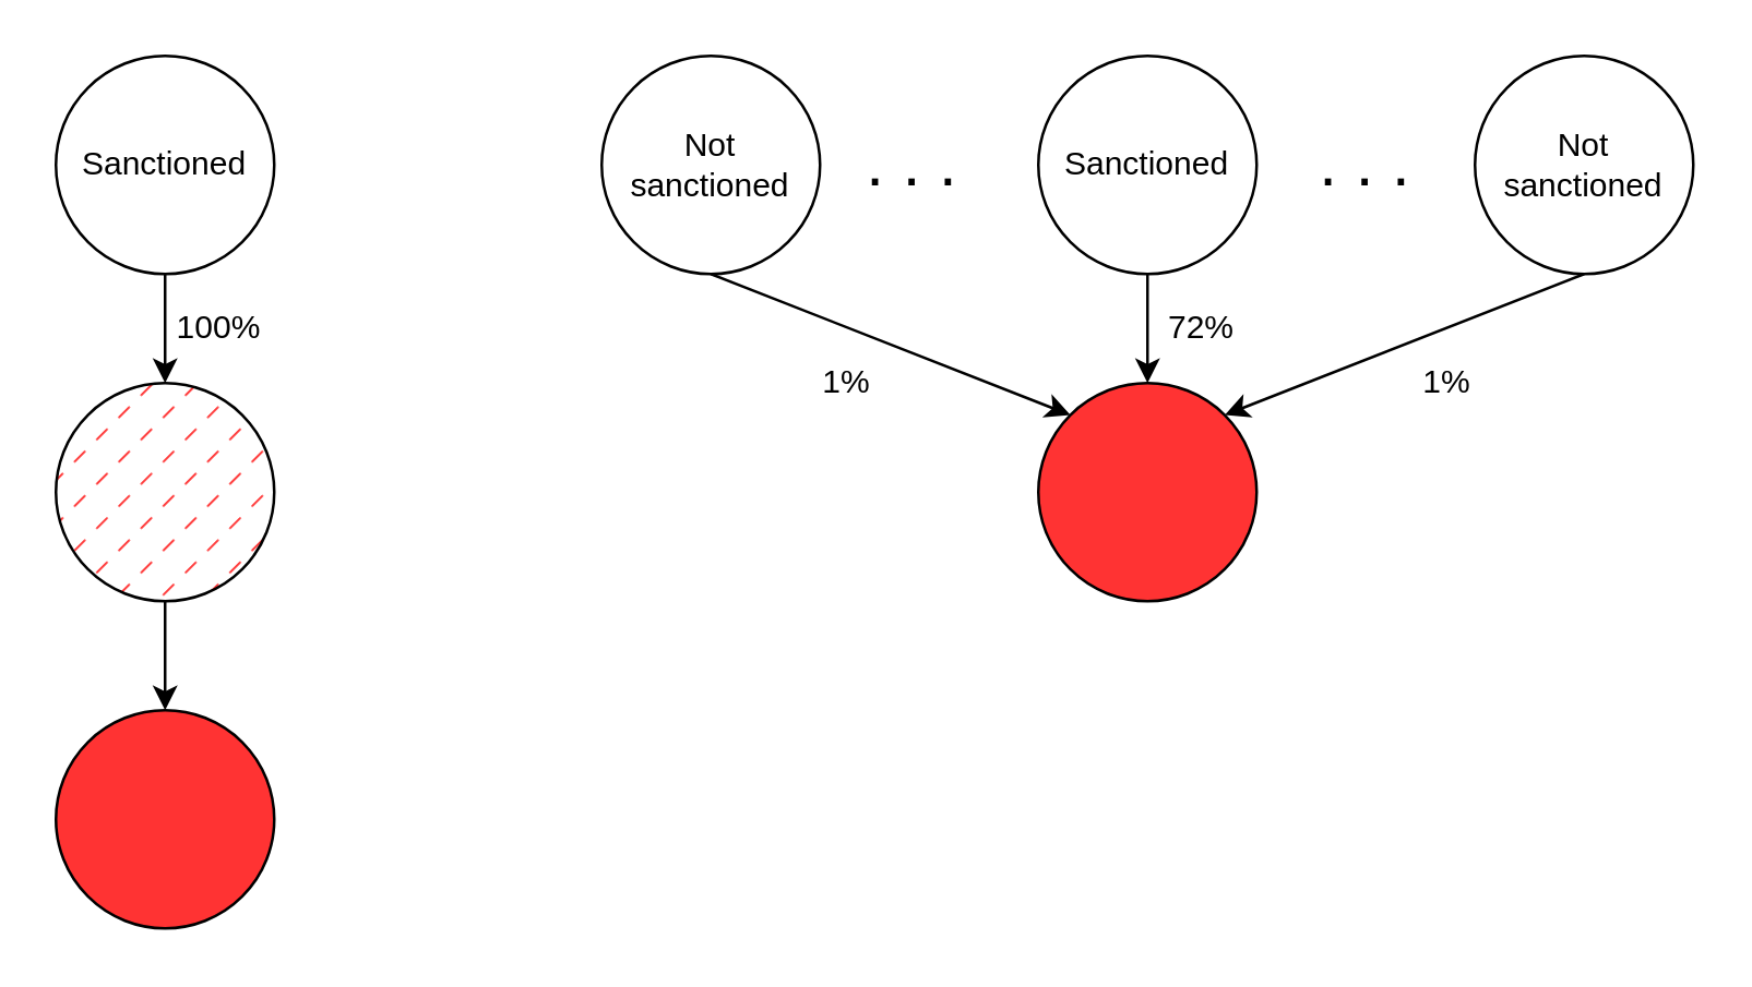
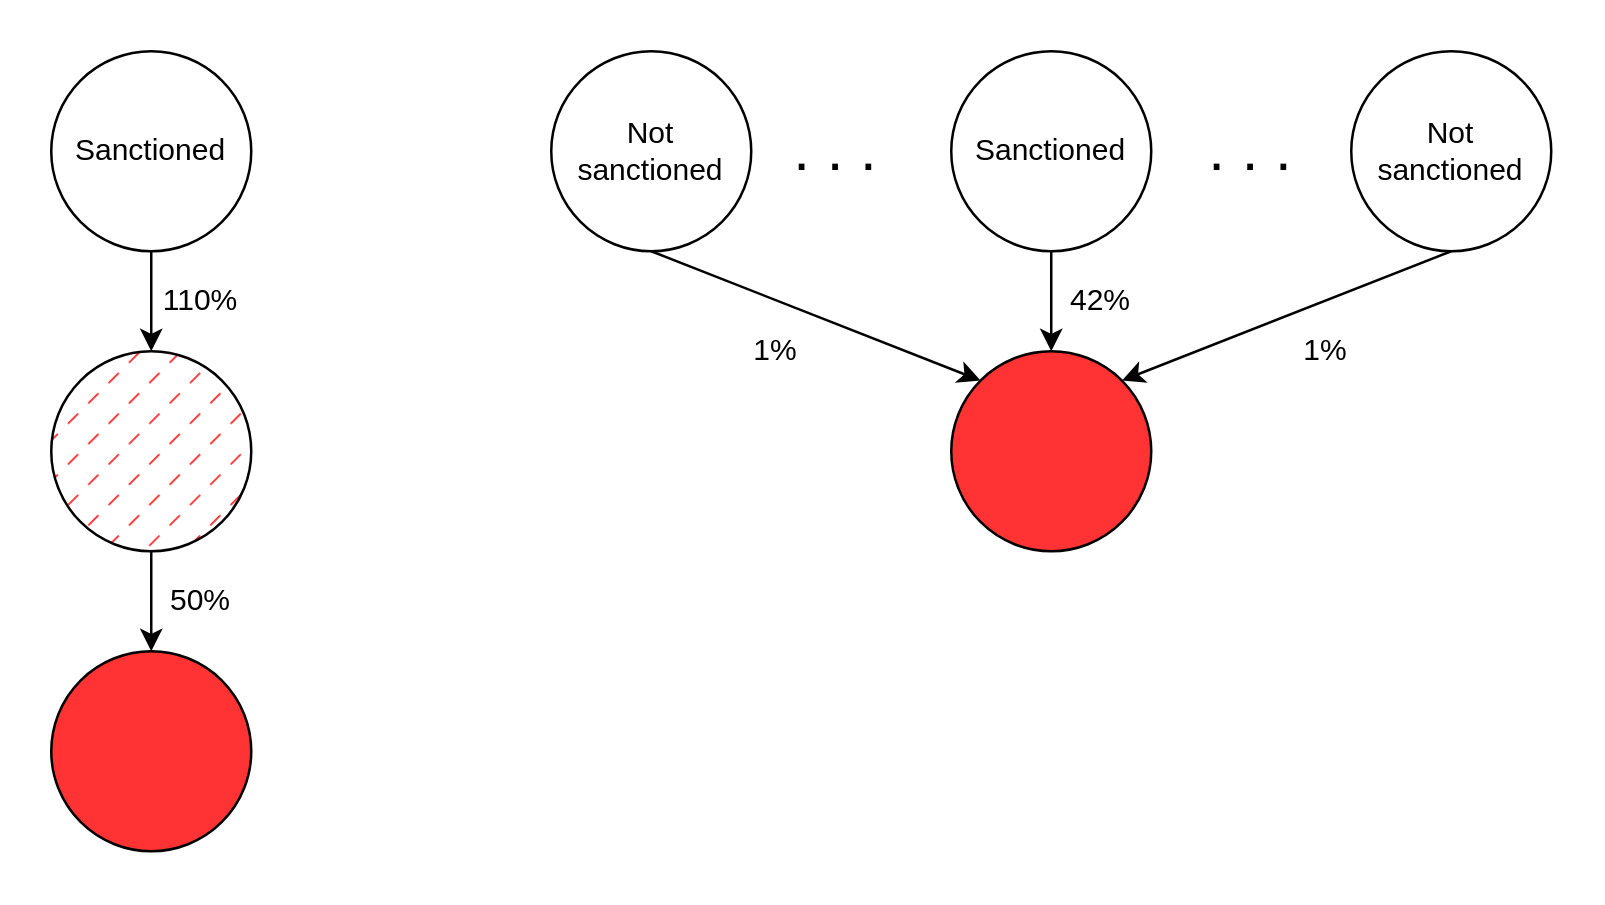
  <mxCell id="0" />
  <mxCell id="1" parent="0" />
  <mxCell id="2" value="" style="ellipse;whiteSpace=wrap;html=1;shadow=0;" parent="1" vertex="1"><mxGeometry x="20" y="20" width="80" height="80" as="geometry" /></mxCell>
  <mxCell id="3" value="Sanctioned" style="text;html=1;strokeColor=none;fillColor=none;align=center;verticalAlign=middle;whiteSpace=wrap;rounded=0;" parent="1" vertex="1"><mxGeometry x="40" y="50" width="40" height="20" as="geometry" /></mxCell>
  <mxCell id="4" value="" style="ellipse;whiteSpace=wrap;html=1;shadow=0;sketch=0;fillStyle=dashed;fillColor=#FF3333;" vertex="1" parent="1"><mxGeometry x="20" y="140" width="80" height="80" as="geometry" /></mxCell>
  <mxCell id="5" value="" style="ellipse;whiteSpace=wrap;html=1;shadow=0;fillColor=#FF3333;" vertex="1" parent="1"><mxGeometry x="20" y="260" width="80" height="80" as="geometry" /></mxCell>
  <mxCell id="6" value="" style="endArrow=classic;html=1;exitX=0.5;exitY=1;exitDx=0;exitDy=0;entryX=0.5;entryY=0;entryDx=0;entryDy=0;" edge="1" parent="1" source="4" target="5"><mxGeometry width="50" height="50" relative="1" as="geometry"><mxPoint x="370" y="400" as="sourcePoint" /><mxPoint x="420" y="350" as="targetPoint" /></mxGeometry></mxCell>
  <mxCell id="7" value="" style="endArrow=classic;html=1;exitX=0.5;exitY=1;exitDx=0;exitDy=0;entryX=0.5;entryY=0;entryDx=0;entryDy=0;" edge="1" parent="1" source="2" target="4"><mxGeometry width="50" height="50" relative="1" as="geometry"><mxPoint x="370" y="400" as="sourcePoint" /><mxPoint x="420" y="350" as="targetPoint" /></mxGeometry></mxCell>
- <mxCell id="8" value="100%" style="text;html=1;strokeColor=none;fillColor=none;align=center;verticalAlign=middle;whiteSpace=wrap;rounded=0;" vertex="1" parent="1"><mxGeometry x="60" y="110" width="40" height="20" as="geometry" /></mxCell>
+ <mxCell id="8" value="110%" style="text;html=1;strokeColor=none;fillColor=none;align=center;verticalAlign=middle;whiteSpace=wrap;rounded=0;" vertex="1" parent="1"><mxGeometry x="60" y="110" width="40" height="20" as="geometry" /></mxCell>
+ <mxCell id="9" value="50%" style="text;html=1;strokeColor=none;fillColor=none;align=center;verticalAlign=middle;whiteSpace=wrap;rounded=0;" vertex="1" parent="1"><mxGeometry x="60" y="230" width="40" height="20" as="geometry" /></mxCell>
  <mxCell id="10" value="" style="ellipse;whiteSpace=wrap;html=1;shadow=0;" vertex="1" parent="1"><mxGeometry x="380" y="20" width="80" height="80" as="geometry" /></mxCell>
  <mxCell id="11" value="Sanctioned" style="text;html=1;strokeColor=none;fillColor=none;align=center;verticalAlign=middle;whiteSpace=wrap;rounded=0;" vertex="1" parent="1"><mxGeometry x="400" y="50" width="40" height="20" as="geometry" /></mxCell>
  <mxCell id="12" value="" style="ellipse;whiteSpace=wrap;html=1;shadow=0;fillColor=#FF3333;" vertex="1" parent="1"><mxGeometry x="380" y="140" width="80" height="80" as="geometry" /></mxCell>
  <mxCell id="13" value="" style="endArrow=classic;html=1;exitX=0.5;exitY=1;exitDx=0;exitDy=0;entryX=0.5;entryY=0;entryDx=0;entryDy=0;" edge="1" parent="1" target="12"><mxGeometry width="50" height="50" relative="1" as="geometry"><mxPoint x="420" y="100" as="sourcePoint" /><mxPoint x="780" y="230" as="targetPoint" /></mxGeometry></mxCell>
- <mxCell id="14" value="72%" style="text;html=1;strokeColor=none;fillColor=none;align=center;verticalAlign=middle;whiteSpace=wrap;rounded=0;" vertex="1" parent="1"><mxGeometry x="420" y="110" width="40" height="20" as="geometry" /></mxCell>
+ <mxCell id="14" value="42%" style="text;html=1;strokeColor=none;fillColor=none;align=center;verticalAlign=middle;whiteSpace=wrap;rounded=0;" vertex="1" parent="1"><mxGeometry x="420" y="110" width="40" height="20" as="geometry" /></mxCell>
  <mxCell id="15" value="Not sanctioned" style="ellipse;whiteSpace=wrap;html=1;aspect=fixed;shadow=0;sketch=0;strokeColor=#000000;fillColor=none;" vertex="1" parent="1"><mxGeometry x="220" y="20" width="80" height="80" as="geometry" /></mxCell>
  <mxCell id="16" value="Not sanctioned" style="ellipse;whiteSpace=wrap;html=1;aspect=fixed;shadow=0;sketch=0;strokeColor=#000000;fillColor=none;" vertex="1" parent="1"><mxGeometry x="540" y="20" width="80" height="80" as="geometry" /></mxCell>
  <mxCell id="17" value="" style="endArrow=classic;html=1;exitX=0.5;exitY=1;exitDx=0;exitDy=0;entryX=0;entryY=0;entryDx=0;entryDy=0;" edge="1" parent="1" source="15" target="12"><mxGeometry width="50" height="50" relative="1" as="geometry"><mxPoint x="290" y="330" as="sourcePoint" /><mxPoint x="340" y="280" as="targetPoint" /></mxGeometry></mxCell>
  <mxCell id="18" value="" style="endArrow=classic;html=1;exitX=0.5;exitY=1;exitDx=0;exitDy=0;entryX=1;entryY=0;entryDx=0;entryDy=0;" edge="1" parent="1" source="16" target="12"><mxGeometry width="50" height="50" relative="1" as="geometry"><mxPoint x="290" y="330" as="sourcePoint" /><mxPoint x="340" y="280" as="targetPoint" /></mxGeometry></mxCell>
  <mxCell id="19" value="&lt;font style=&quot;font-size: 24px&quot;&gt;. . .&lt;/font&gt;" style="text;html=1;strokeColor=none;fillColor=none;align=center;verticalAlign=middle;whiteSpace=wrap;rounded=0;shadow=0;sketch=0;" vertex="1" parent="1"><mxGeometry x="314" y="50" width="40" height="20" as="geometry" /></mxCell>
  <mxCell id="20" value="&lt;font style=&quot;font-size: 24px&quot;&gt;. . .&lt;/font&gt;" style="text;html=1;strokeColor=none;fillColor=none;align=center;verticalAlign=middle;whiteSpace=wrap;rounded=0;shadow=0;sketch=0;" vertex="1" parent="1"><mxGeometry x="480" y="50" width="40" height="20" as="geometry" /></mxCell>
  <mxCell id="21" value="1%" style="text;html=1;strokeColor=none;fillColor=none;align=center;verticalAlign=middle;whiteSpace=wrap;rounded=0;shadow=0;sketch=0;" vertex="1" parent="1"><mxGeometry x="290" y="130" width="40" height="20" as="geometry" /></mxCell>
  <mxCell id="22" value="1%" style="text;html=1;strokeColor=none;fillColor=none;align=center;verticalAlign=middle;whiteSpace=wrap;rounded=0;shadow=0;sketch=0;" vertex="1" parent="1"><mxGeometry x="510" y="130" width="40" height="20" as="geometry" /></mxCell>
